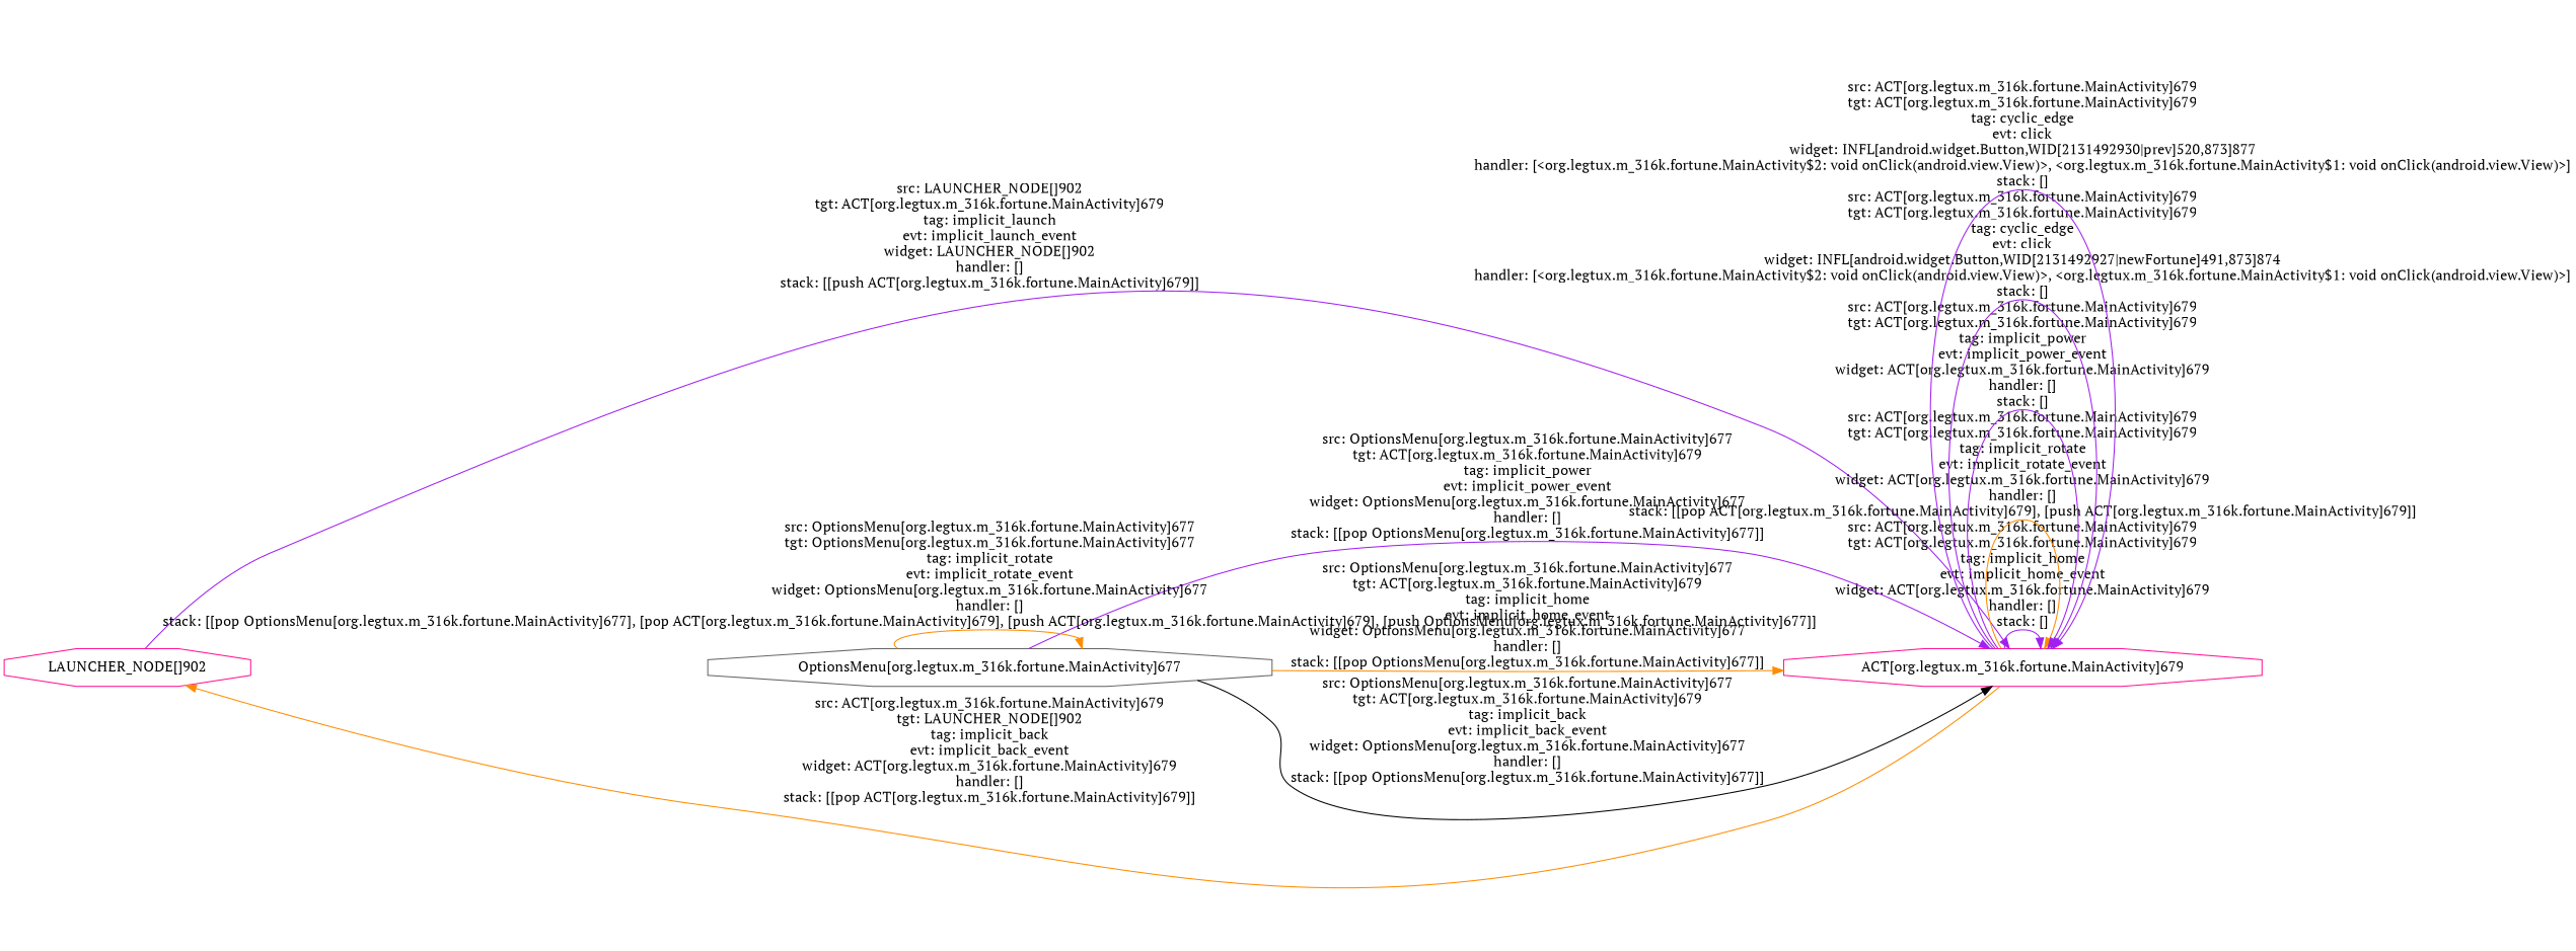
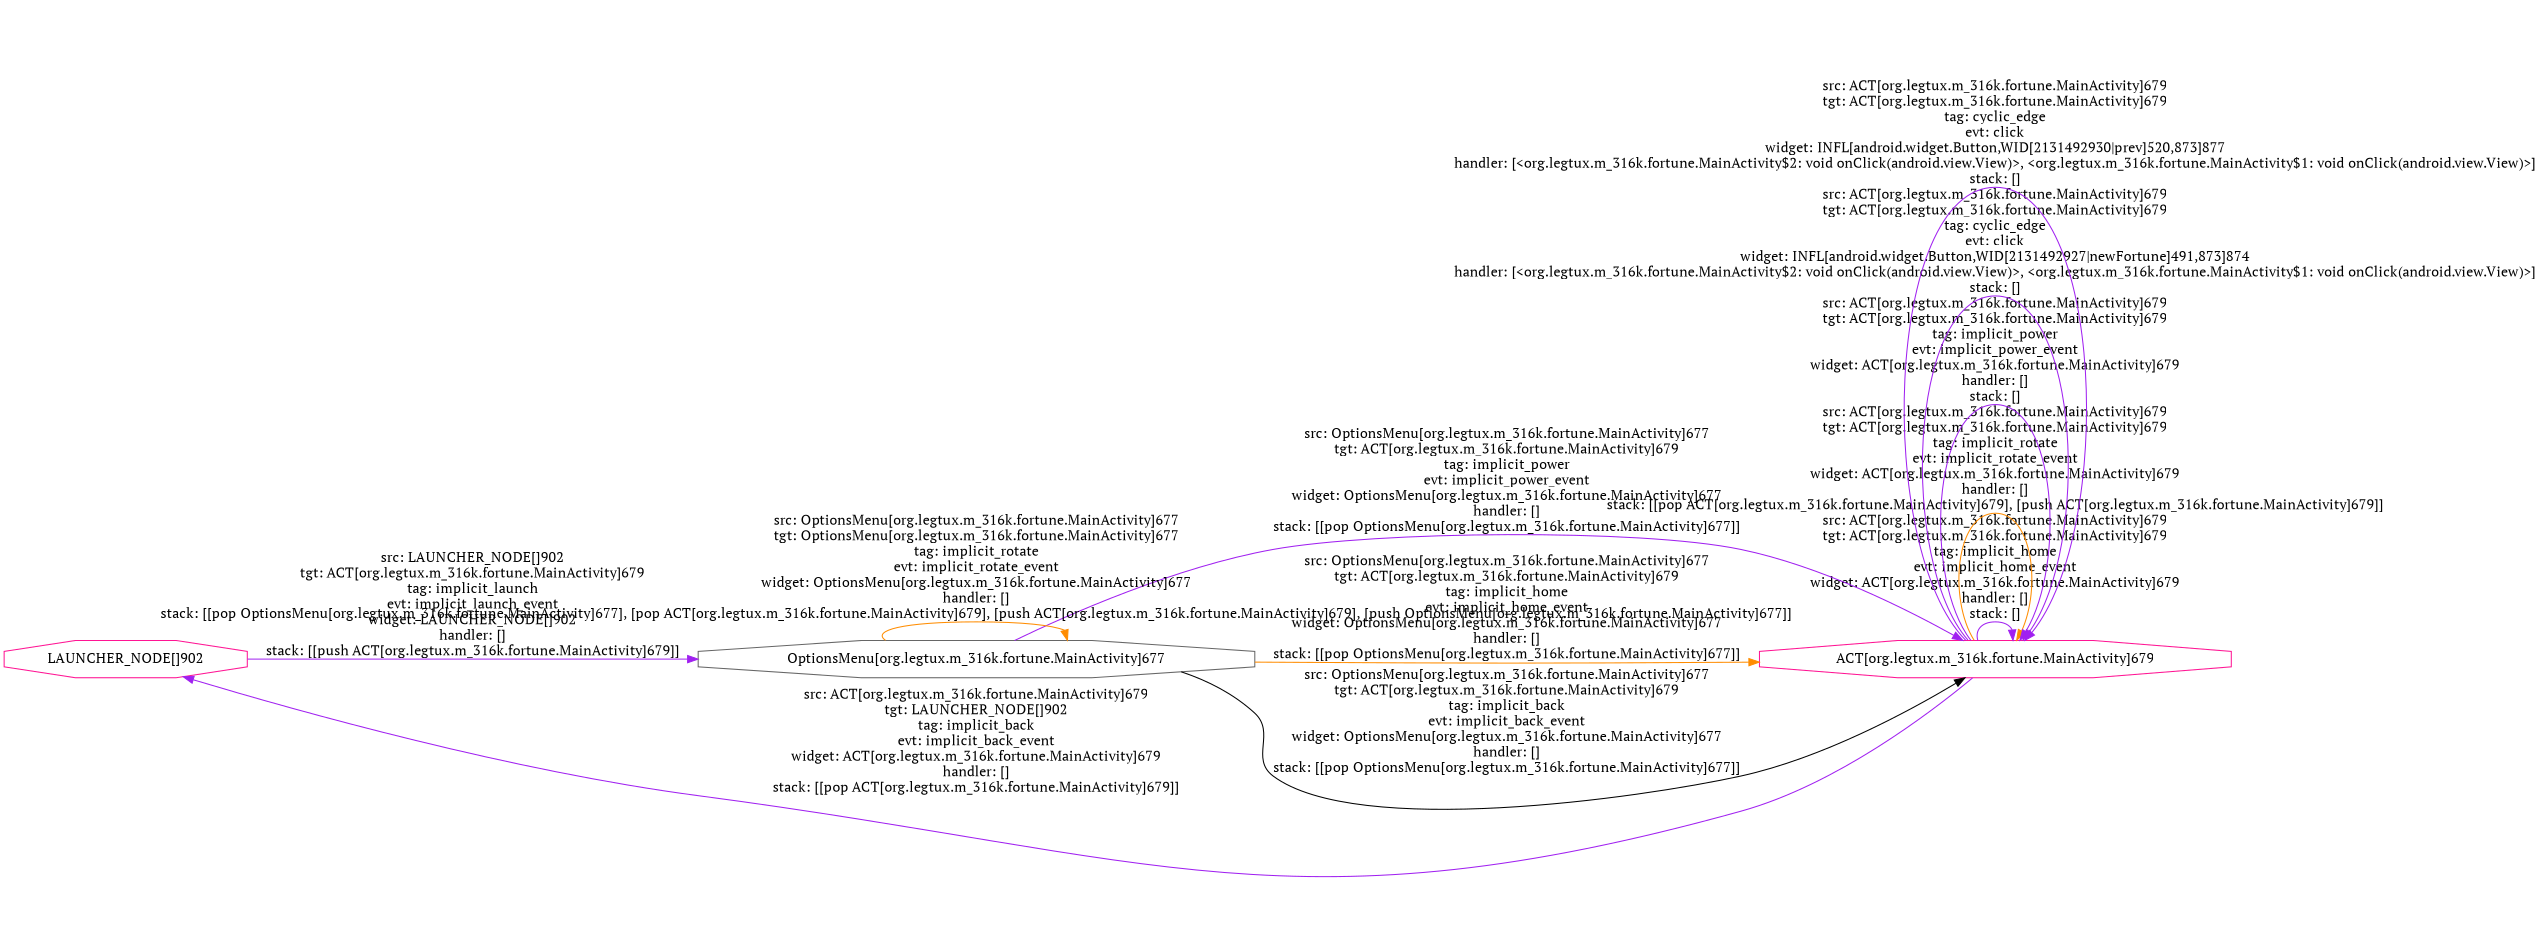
  digraph {
    fontname="PT Serif"
    rankdir=LR
    node [color=deeppink fontname="PT Serif" shape=octagon]
    edge [color=purple fontname="PT Serif"]
    n1 [label="LAUNCHER_NODE[]902"]
    n2 [label="ACT[org.legtux.m_316k.fortune.MainActivity]679"]
    n3 [color=gray40 label="OptionsMenu[org.legtux.m_316k.fortune.MainActivity]677"]
-   n1 -> n2 [label="src: LAUNCHER_NODE[]902\ntgt: ACT[org.legtux.m_316k.fortune.MainActivity]679\ntag: implicit_launch\nevt: implicit_launch_event\nwidget: LAUNCHER_NODE[]902\nhandler: []\nstack: [[push ACT[org.legtux.m_316k.fortune.MainActivity]679]]\n"]
-   n2 -> n1 [color=darkorange label="src: ACT[org.legtux.m_316k.fortune.MainActivity]679\ntgt: LAUNCHER_NODE[]902\ntag: implicit_back\nevt: implicit_back_event\nwidget: ACT[org.legtux.m_316k.fortune.MainActivity]679\nhandler: []\nstack: [[pop ACT[org.legtux.m_316k.fortune.MainActivity]679]]\n"]
+   n1 -> n3 [label="src: LAUNCHER_NODE[]902\ntgt: ACT[org.legtux.m_316k.fortune.MainActivity]679\ntag: implicit_launch\nevt: implicit_launch_event\nwidget: LAUNCHER_NODE[]902\nhandler: []\nstack: [[push ACT[org.legtux.m_316k.fortune.MainActivity]679]]\n"]
+   n2 -> n1 [label="src: ACT[org.legtux.m_316k.fortune.MainActivity]679\ntgt: LAUNCHER_NODE[]902\ntag: implicit_back\nevt: implicit_back_event\nwidget: ACT[org.legtux.m_316k.fortune.MainActivity]679\nhandler: []\nstack: [[pop ACT[org.legtux.m_316k.fortune.MainActivity]679]]\n"]
    n2 -> n2 [label="src: ACT[org.legtux.m_316k.fortune.MainActivity]679\ntgt: ACT[org.legtux.m_316k.fortune.MainActivity]679\ntag: implicit_home\nevt: implicit_home_event\nwidget: ACT[org.legtux.m_316k.fortune.MainActivity]679\nhandler: []\nstack: []\n"]
    n2 -> n2 [color=darkorange label="src: ACT[org.legtux.m_316k.fortune.MainActivity]679\ntgt: ACT[org.legtux.m_316k.fortune.MainActivity]679\ntag: implicit_rotate\nevt: implicit_rotate_event\nwidget: ACT[org.legtux.m_316k.fortune.MainActivity]679\nhandler: []\nstack: [[pop ACT[org.legtux.m_316k.fortune.MainActivity]679], [push ACT[org.legtux.m_316k.fortune.MainActivity]679]]\n"]
    n2 -> n2 [label="src: ACT[org.legtux.m_316k.fortune.MainActivity]679\ntgt: ACT[org.legtux.m_316k.fortune.MainActivity]679\ntag: implicit_power\nevt: implicit_power_event\nwidget: ACT[org.legtux.m_316k.fortune.MainActivity]679\nhandler: []\nstack: []\n"]
    n2 -> n2 [label="src: ACT[org.legtux.m_316k.fortune.MainActivity]679\ntgt: ACT[org.legtux.m_316k.fortune.MainActivity]679\ntag: cyclic_edge\nevt: click\nwidget: INFL[android.widget.Button,WID[2131492927|newFortune]491,873]874\nhandler: [<org.legtux.m_316k.fortune.MainActivity$2: void onClick(android.view.View)>, <org.legtux.m_316k.fortune.MainActivity$1: void onClick(android.view.View)>]\nstack: []\n"]
    n2 -> n2 [label="src: ACT[org.legtux.m_316k.fortune.MainActivity]679\ntgt: ACT[org.legtux.m_316k.fortune.MainActivity]679\ntag: cyclic_edge\nevt: click\nwidget: INFL[android.widget.Button,WID[2131492930|prev]520,873]877\nhandler: [<org.legtux.m_316k.fortune.MainActivity$2: void onClick(android.view.View)>, <org.legtux.m_316k.fortune.MainActivity$1: void onClick(android.view.View)>]\nstack: []\n"]
    n3 -> n2 [label="src: OptionsMenu[org.legtux.m_316k.fortune.MainActivity]677\ntgt: ACT[org.legtux.m_316k.fortune.MainActivity]679\ntag: implicit_power\nevt: implicit_power_event\nwidget: OptionsMenu[org.legtux.m_316k.fortune.MainActivity]677\nhandler: []\nstack: [[pop OptionsMenu[org.legtux.m_316k.fortune.MainActivity]677]]\n"]
    n3 -> n2 [color=darkorange label="src: OptionsMenu[org.legtux.m_316k.fortune.MainActivity]677\ntgt: ACT[org.legtux.m_316k.fortune.MainActivity]679\ntag: implicit_home\nevt: implicit_home_event\nwidget: OptionsMenu[org.legtux.m_316k.fortune.MainActivity]677\nhandler: []\nstack: [[pop OptionsMenu[org.legtux.m_316k.fortune.MainActivity]677]]\n"]
    n3 -> n2 [color=black label="src: OptionsMenu[org.legtux.m_316k.fortune.MainActivity]677\ntgt: ACT[org.legtux.m_316k.fortune.MainActivity]679\ntag: implicit_back\nevt: implicit_back_event\nwidget: OptionsMenu[org.legtux.m_316k.fortune.MainActivity]677\nhandler: []\nstack: [[pop OptionsMenu[org.legtux.m_316k.fortune.MainActivity]677]]\n"]
    n3 -> n3 [color=darkorange label="src: OptionsMenu[org.legtux.m_316k.fortune.MainActivity]677\ntgt: OptionsMenu[org.legtux.m_316k.fortune.MainActivity]677\ntag: implicit_rotate\nevt: implicit_rotate_event\nwidget: OptionsMenu[org.legtux.m_316k.fortune.MainActivity]677\nhandler: []\nstack: [[pop OptionsMenu[org.legtux.m_316k.fortune.MainActivity]677], [pop ACT[org.legtux.m_316k.fortune.MainActivity]679], [push ACT[org.legtux.m_316k.fortune.MainActivity]679], [push OptionsMenu[org.legtux.m_316k.fortune.MainActivity]677]]\n"]
  }
